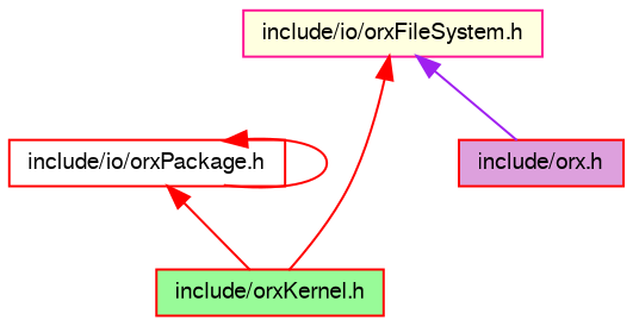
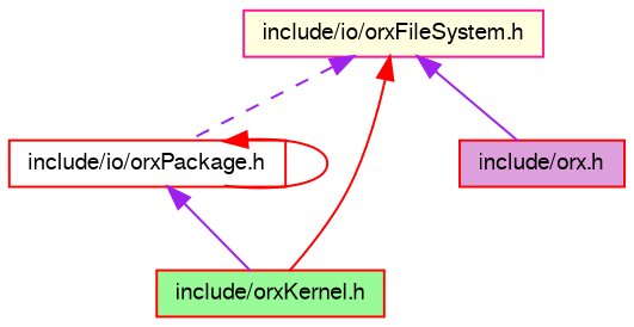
  digraph {
    node [color=red fontname=FreeSans fontsize=10 shape=record style=filled]
    edge [color=red dir=back fontname=FreeSans fontsize=10 labelfontname=FreeSans labelfontsize=10 style=solid]
    n1 [color=deeppink fillcolor=lightyellow fontcolor=black height=0.2 label="include/io/orxFileSystem.h" width=0.4]
    n2 [fillcolor=white height=0.2 label="include/io/orxPackage.h" width=0.4]
    n3 [fillcolor=palegreen height=0.2 label="include/orxKernel.h" width=0.4]
    n4 [fillcolor=plum height=0.2 label="include/orx.h" width=0.4]
+   n1 -> n2 [color=purple style=dashed]
    n1 -> n3
    n1 -> n4 [color=purple]
    n2 -> n2
-   n2 -> n3
+   n2 -> n3 [color=purple]
  }
